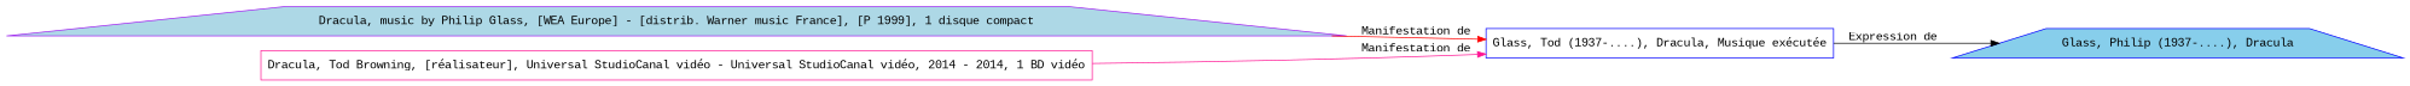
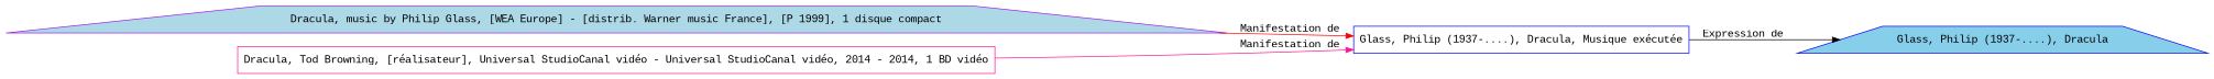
  digraph {
    rankdir=LR
    fontname="Liberation Mono"
    node [style=filled fillcolor=white color=blue shape=trapezium fontname="Liberation Mono"]
    edge [fontname="Liberation Mono"]
    n1 [label="Glass, Philip (1937-....), Dracula" fillcolor=skyblue]
-   n2 [label="Glass, Tod (1937-....), Dracula, Musique exécutée" shape=box]
+   n2 [label="Glass, Philip (1937-....), Dracula, Musique exécutée" shape=box]
    n3 [label="Dracula, music by Philip Glass, [WEA Europe] - [distrib. Warner music France], [P 1999], 1 disque compact" fillcolor=lightblue color=purple]
    n4 [label="Dracula, Tod Browning, [réalisateur], Universal StudioCanal vidéo - Universal StudioCanal vidéo, 2014 - 2014, 1 BD vidéo" color=deeppink shape=box]
    n2 -> n1 [label="Expression de" color=black]
    n3 -> n2 [label="Manifestation de" color=red]
    n4 -> n2 [label="Manifestation de" color=deeppink]
  }
